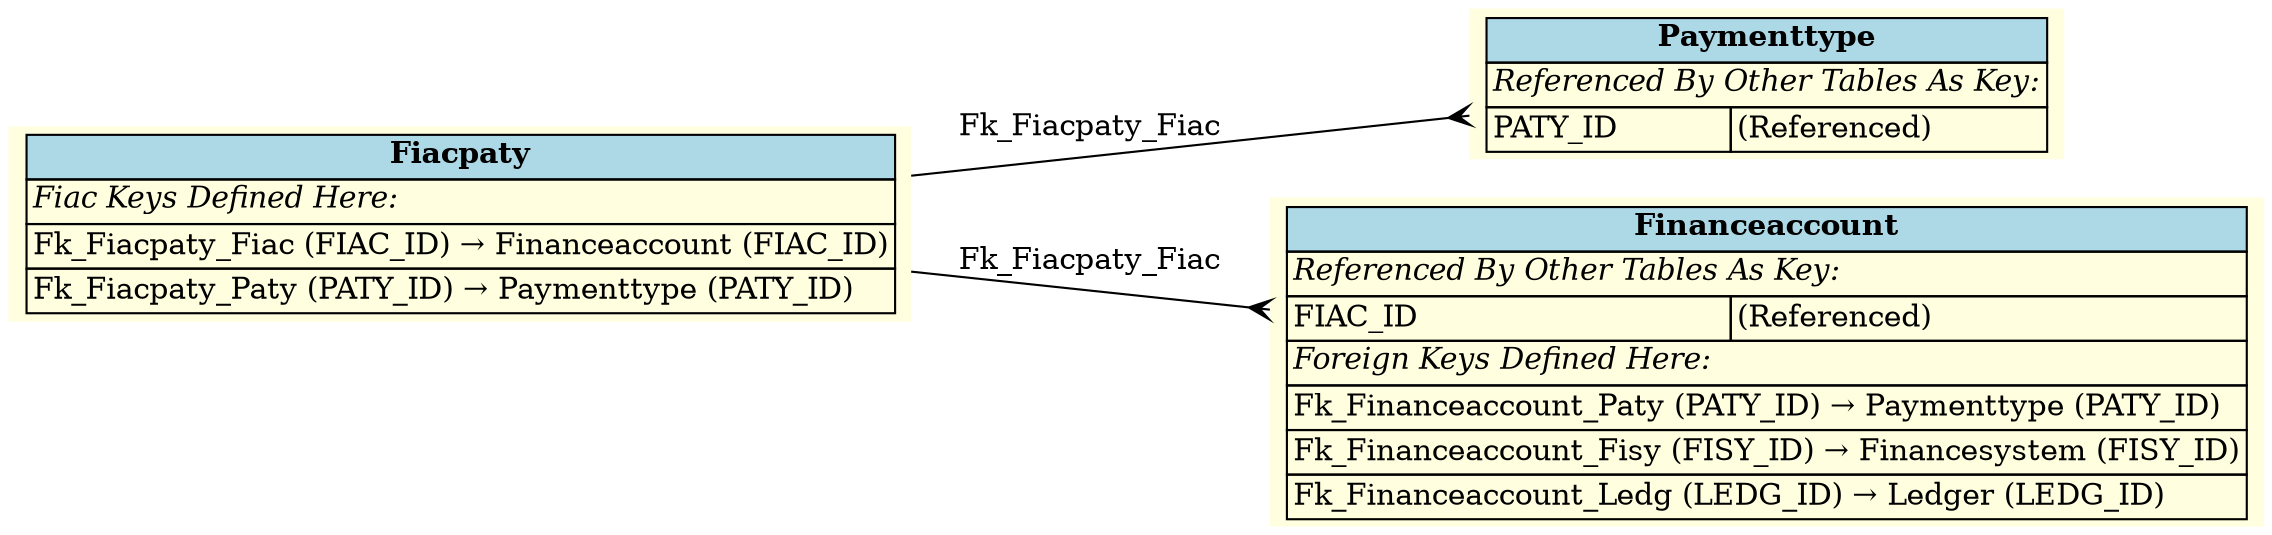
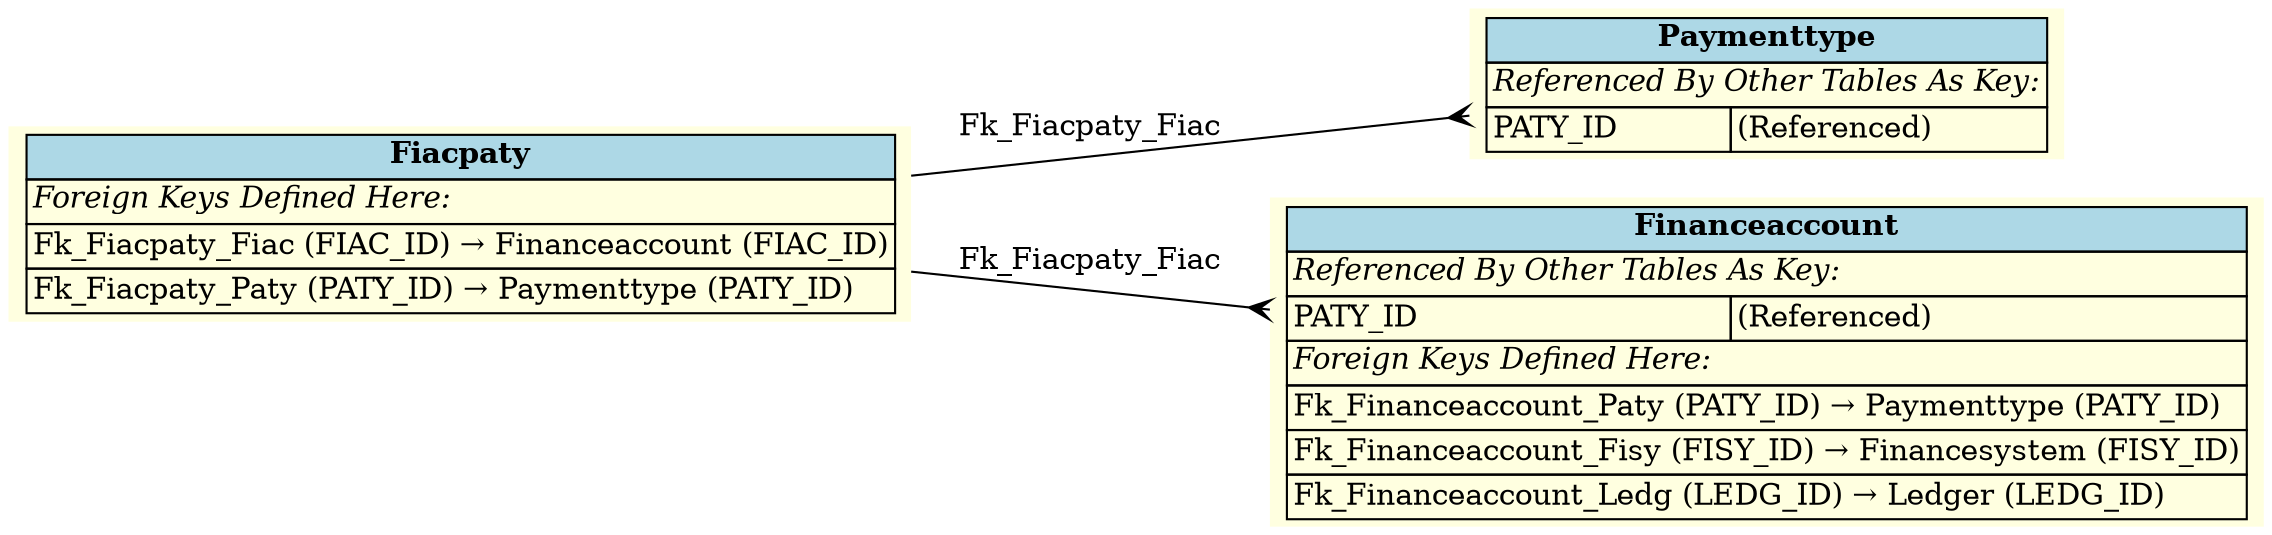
  digraph {
    rankdir=LR
    node [fillcolor=lightyellow shape=plaintext style=filled]
    edge [arrowhead=crow arrowtail=none color=black dir=both labelfontsize=10]
    n1 [label=<     <TABLE BORDER="0" CELLBORDER="1" CELLSPACING="0" BGCOLOR="lightyellow">       <TR><TD COLSPAN="2" BGCOLOR="lightblue"><B>Paymenttype</B></TD></TR>       <TR><TD COLSPAN="2" ALIGN="LEFT"><I>Referenced By Other Tables As Key:</I></TD></TR>       <TR><TD ALIGN="LEFT">PATY_ID</TD><TD ALIGN="LEFT">(Referenced)</TD></TR>     </TABLE>     >]
-   n2 [label=<     <TABLE BORDER="0" CELLBORDER="1" CELLSPACING="0" BGCOLOR="lightyellow">       <TR><TD COLSPAN="2" BGCOLOR="lightblue"><B>Fiacpaty</B></TD></TR>       <TR><TD COLSPAN="2" ALIGN="LEFT"><I>Fiac Keys Defined Here:</I></TD></TR>       <TR><TD ALIGN="LEFT" COLSPAN="2">Fk_Fiacpaty_Fiac (FIAC_ID) &rarr; Financeaccount (FIAC_ID)</TD></TR>       <TR><TD ALIGN="LEFT" COLSPAN="2">Fk_Fiacpaty_Paty (PATY_ID) &rarr; Paymenttype (PATY_ID)</TD></TR>     </TABLE>     >]
-   n3 [label=<     <TABLE BORDER="0" CELLBORDER="1" CELLSPACING="0" BGCOLOR="lightyellow">       <TR><TD COLSPAN="2" BGCOLOR="lightblue"><B>Financeaccount</B></TD></TR>       <TR><TD COLSPAN="2" ALIGN="LEFT"><I>Referenced By Other Tables As Key:</I></TD></TR>       <TR><TD ALIGN="LEFT">FIAC_ID</TD><TD ALIGN="LEFT">(Referenced)</TD></TR>       <TR><TD COLSPAN="2" ALIGN="LEFT"><I>Foreign Keys Defined Here:</I></TD></TR>       <TR><TD ALIGN="LEFT" COLSPAN="2">Fk_Financeaccount_Paty (PATY_ID) &rarr; Paymenttype (PATY_ID)</TD></TR>       <TR><TD ALIGN="LEFT" COLSPAN="2">Fk_Financeaccount_Fisy (FISY_ID) &rarr; Financesystem (FISY_ID)</TD></TR>       <TR><TD ALIGN="LEFT" COLSPAN="2">Fk_Financeaccount_Ledg (LEDG_ID) &rarr; Ledger (LEDG_ID)</TD></TR>     </TABLE>     >]
+   n2 [label=<     <TABLE BORDER="0" CELLBORDER="1" CELLSPACING="0" BGCOLOR="lightyellow">       <TR><TD COLSPAN="2" BGCOLOR="lightblue"><B>Fiacpaty</B></TD></TR>       <TR><TD COLSPAN="2" ALIGN="LEFT"><I>Foreign Keys Defined Here:</I></TD></TR>       <TR><TD ALIGN="LEFT" COLSPAN="2">Fk_Fiacpaty_Fiac (FIAC_ID) &rarr; Financeaccount (FIAC_ID)</TD></TR>       <TR><TD ALIGN="LEFT" COLSPAN="2">Fk_Fiacpaty_Paty (PATY_ID) &rarr; Paymenttype (PATY_ID)</TD></TR>     </TABLE>     >]
+   n3 [label=<     <TABLE BORDER="0" CELLBORDER="1" CELLSPACING="0" BGCOLOR="lightyellow">       <TR><TD COLSPAN="2" BGCOLOR="lightblue"><B>Financeaccount</B></TD></TR>       <TR><TD COLSPAN="2" ALIGN="LEFT"><I>Referenced By Other Tables As Key:</I></TD></TR>       <TR><TD ALIGN="LEFT">PATY_ID</TD><TD ALIGN="LEFT">(Referenced)</TD></TR>       <TR><TD COLSPAN="2" ALIGN="LEFT"><I>Foreign Keys Defined Here:</I></TD></TR>       <TR><TD ALIGN="LEFT" COLSPAN="2">Fk_Financeaccount_Paty (PATY_ID) &rarr; Paymenttype (PATY_ID)</TD></TR>       <TR><TD ALIGN="LEFT" COLSPAN="2">Fk_Financeaccount_Fisy (FISY_ID) &rarr; Financesystem (FISY_ID)</TD></TR>       <TR><TD ALIGN="LEFT" COLSPAN="2">Fk_Financeaccount_Ledg (LEDG_ID) &rarr; Ledger (LEDG_ID)</TD></TR>     </TABLE>     >]
    n2 -> n1 [label=" Fk_Fiacpaty_Fiac "]
    n2 -> n3 [label=" Fk_Fiacpaty_Fiac "]
  }
